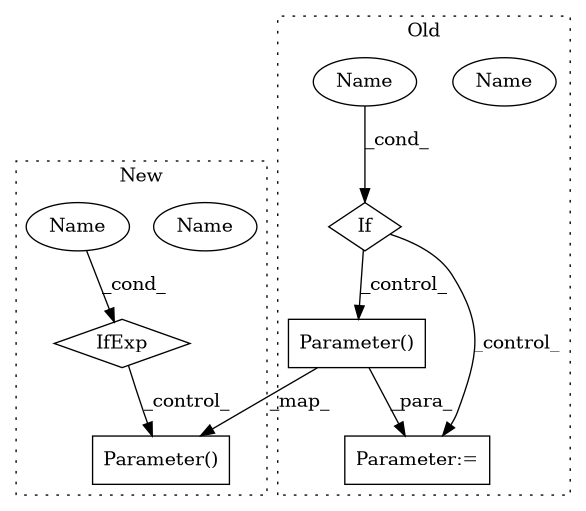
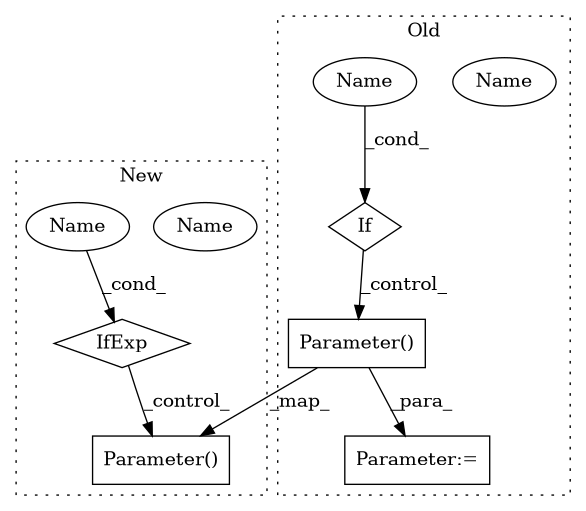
  digraph {
    node [a=87 l=15 s=11808 shape=ellipse]
    n1 [a=75 l="13,1" label="Parameter()" s="11854,11909" shape=box]
    n2 [a=68 l=3 label="Parameter:=" s=11851 shape=box]
    n3 [a=96 l="3,14" label=If s="11805,11823" shape=diamond]
    n4 [label=Name]
    n5 [label=Name]
    n6 [a=75 l="13,1" label="Parameter()" s="11855,11910" shape=box]
    n7 [a=51 l="4,6" label=IfExp s="11911,11930" shape=diamond]
    n8 [label=Name s=11915]
    n9 [label=Name s=11915]
    subgraph cluster_1 {
      label=Old
      style=dotted
      n1
      n2
      n3
      n4
      n5
    }
    subgraph cluster_2 {
      label=New
      style=dotted
      n6
      n7
      n8
      n9
    }
    n1 -> n2 [label=_para_]
    n1 -> n6 [label=_map_]
    n3 -> n1 [label=_control_]
-   n3 -> n2 [label=_control_]
    n5 -> n3 [label=_cond_]
    n7 -> n6 [label=_control_]
    n9 -> n7 [label=_cond_]
  }
